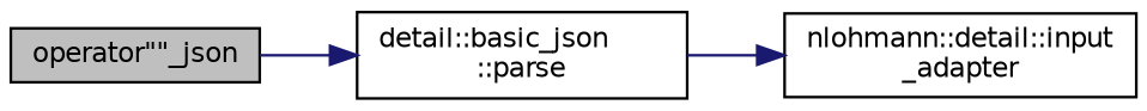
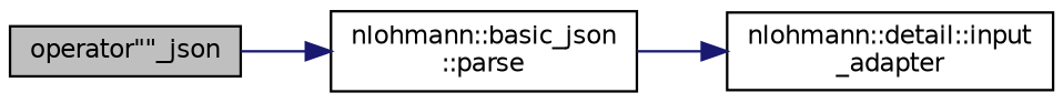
  digraph {
    rankdir=LR
    node [color=black fillcolor=white fontname=Helvetica fontsize=10 shape=record style=filled]
    edge [color=midnightblue fontname=Helvetica fontsize=10 labelfontname=Helvetica labelfontsize=10 style=solid]
    n1 [fillcolor=grey75 fontcolor=black height=0.2 label="operator\"\"_json" width=0.4]
-   n2 [height=0.2 label="detail::basic_json\l::parse" width=0.4]
+   n2 [height=0.2 label="nlohmann::basic_json\l::parse" width=0.4]
    n3 [height=0.2 label="nlohmann::detail::input\l_adapter" width=0.4]
    n1 -> n2
    n2 -> n3
  }
